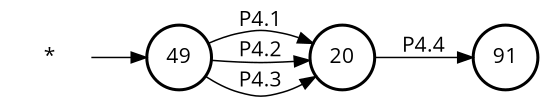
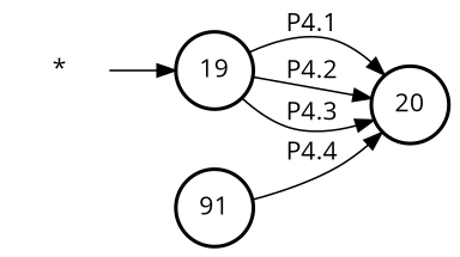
  digraph {
    fontname="Open Sans"
    rankdir=LR
    node [fontname="Open Sans" shape=circle style=bold]
    edge [fontname="Open Sans"]
    "*" [shape=plaintext style=""]
-   19 [label=49]
+   19
    20
    n4 [label=91]
    "*" -> 19
    19 -> 20 [label="P4.1"]
    19 -> 20 [label="P4.2"]
    19 -> 20 [label="P4.3"]
-   20 -> n4 [label="P4.4"]
+   n4 -> 20 [label="P4.4"]
  }
